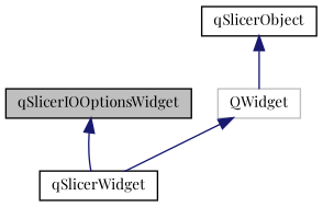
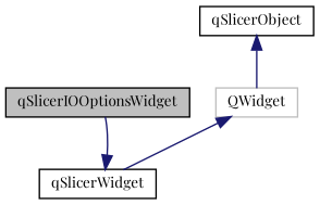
  digraph {
    fontname="Playfair Display"
    node [color=black fontname="Playfair Display" fontsize=10 shape=record]
    edge [color=midnightblue dir=back fontname="Playfair Display" fontsize=10 labelfontname=Helvetica labelfontsize=10 style=solid]
    n1 [fillcolor=grey75 fontcolor=black height=0.2 label=qSlicerIOOptionsWidget style=filled width=0.4]
    n2 [height=0.2 label=qSlicerWidget width=0.4]
    n3 [color=grey75 height=0.2 label=QWidget width=0.4]
    n4 [height=0.2 label=qSlicerObject width=0.4]
-   n1 -> n2
+   n2 -> n1
    n3 -> n2
    n4 -> n3
  }
